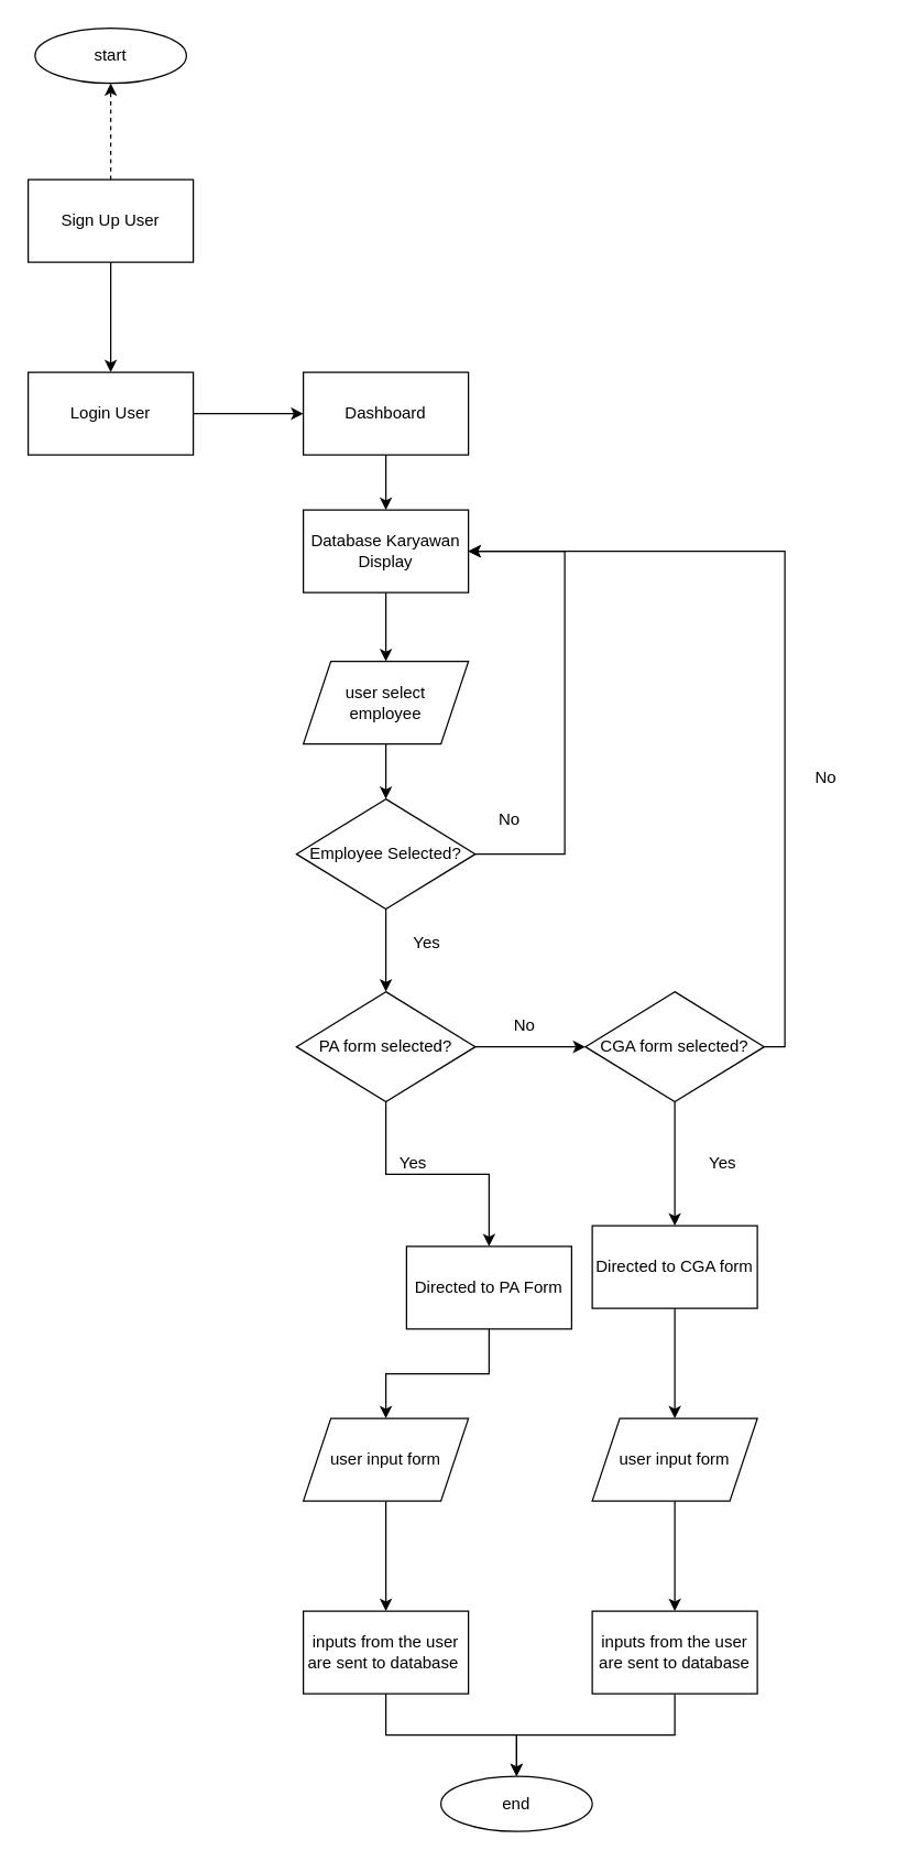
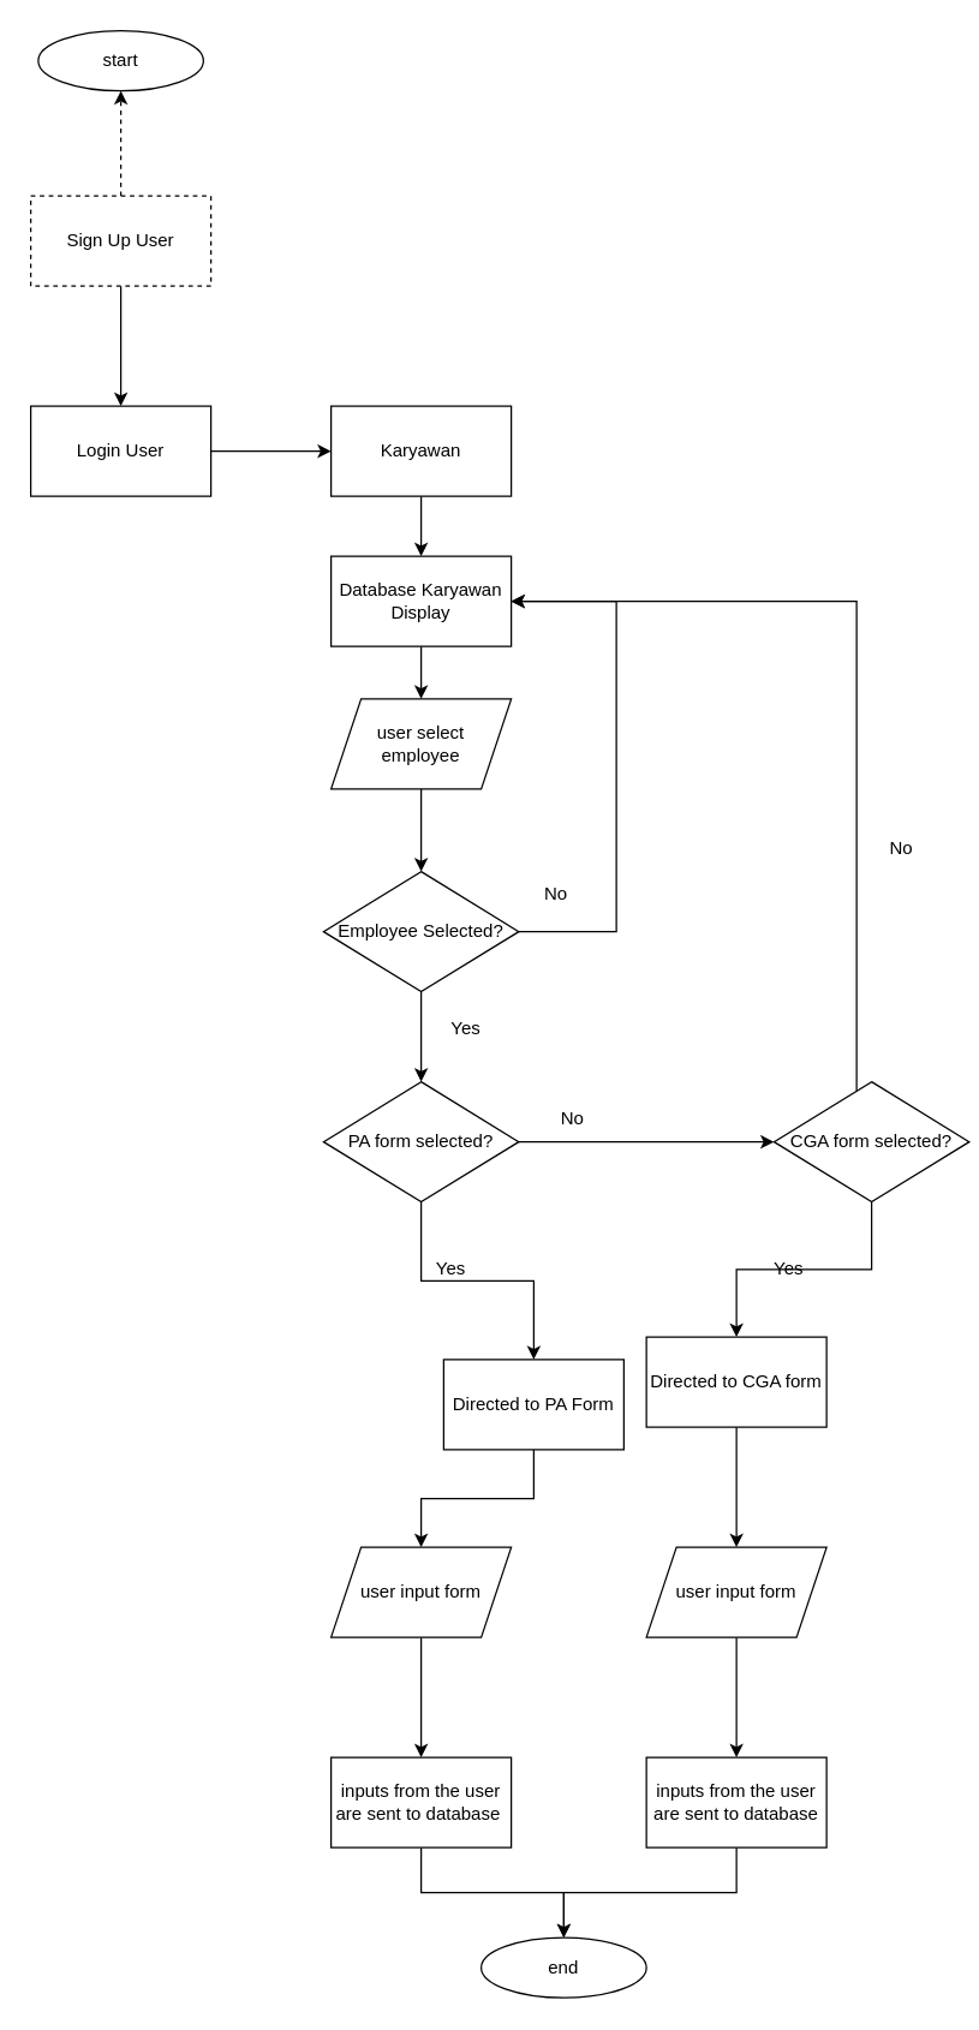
  <mxCell id="0" />
  <mxCell id="1" parent="0" />
  <mxCell id="2" value="" style="edgeStyle=orthogonalEdgeStyle;rounded=0;orthogonalLoop=1;jettySize=auto;html=1;" edge="1" parent="1" source="4" target="6"><mxGeometry relative="1" as="geometry" /></mxCell>
  <mxCell id="3" value="" style="edgeStyle=orthogonalEdgeStyle;rounded=0;orthogonalLoop=1;jettySize=auto;html=1;dashed=1;" edge="1" parent="1" source="4" target="32"><mxGeometry relative="1" as="geometry" /></mxCell>
- <mxCell id="4" value="Sign Up User" style="rounded=0;whiteSpace=wrap;html=1;" vertex="1" parent="1"><mxGeometry x="20" y="130" width="120" height="60" as="geometry" /></mxCell>
+ <mxCell id="4" value="Sign Up User" style="rounded=0;whiteSpace=wrap;html=1;dashed=1;" vertex="1" parent="1"><mxGeometry x="20" y="130" width="120" height="60" as="geometry" /></mxCell>
  <mxCell id="5" value="" style="edgeStyle=orthogonalEdgeStyle;rounded=0;orthogonalLoop=1;jettySize=auto;html=1;" edge="1" parent="1" source="6" target="8"><mxGeometry relative="1" as="geometry" /></mxCell>
  <mxCell id="6" value="Login User" style="rounded=0;whiteSpace=wrap;html=1;" vertex="1" parent="1"><mxGeometry x="20" y="270" width="120" height="60" as="geometry" /></mxCell>
  <mxCell id="7" value="" style="edgeStyle=orthogonalEdgeStyle;rounded=0;orthogonalLoop=1;jettySize=auto;html=1;" edge="1" parent="1" source="8" target="10"><mxGeometry relative="1" as="geometry" /></mxCell>
- <mxCell id="8" value="Dashboard" style="rounded=0;whiteSpace=wrap;html=1;" vertex="1" parent="1"><mxGeometry x="220" y="270" width="120" height="60" as="geometry" /></mxCell>
+ <mxCell id="8" value="Karyawan" style="rounded=0;whiteSpace=wrap;html=1;" vertex="1" parent="1"><mxGeometry x="220" y="270" width="120" height="60" as="geometry" /></mxCell>
  <mxCell id="9" value="" style="edgeStyle=orthogonalEdgeStyle;rounded=0;orthogonalLoop=1;jettySize=auto;html=1;" edge="1" parent="1" source="10" target="35"><mxGeometry relative="1" as="geometry" /></mxCell>
  <mxCell id="10" value="Database Karyawan Display" style="rounded=0;whiteSpace=wrap;html=1;" vertex="1" parent="1"><mxGeometry x="220" y="370" width="120" height="60" as="geometry" /></mxCell>
  <mxCell id="11" value="" style="edgeStyle=orthogonalEdgeStyle;rounded=0;orthogonalLoop=1;jettySize=auto;html=1;" edge="1" parent="1" source="13" target="16"><mxGeometry relative="1" as="geometry" /></mxCell>
  <mxCell id="12" style="edgeStyle=orthogonalEdgeStyle;rounded=0;orthogonalLoop=1;jettySize=auto;html=1;entryX=1;entryY=0.5;entryDx=0;entryDy=0;" edge="1" parent="1" source="13" target="10"><mxGeometry relative="1" as="geometry"><Array as="points"><mxPoint x="410" y="620" /><mxPoint x="410" y="400" /></Array></mxGeometry></mxCell>
  <mxCell id="13" value="Employee Selected?" style="rhombus;whiteSpace=wrap;html=1;rounded=0;" vertex="1" parent="1"><mxGeometry x="215" y="580" width="130" height="80" as="geometry" /></mxCell>
  <mxCell id="14" value="" style="edgeStyle=orthogonalEdgeStyle;rounded=0;orthogonalLoop=1;jettySize=auto;html=1;" edge="1" parent="1" source="16" target="19"><mxGeometry relative="1" as="geometry" /></mxCell>
  <mxCell id="15" value="" style="edgeStyle=orthogonalEdgeStyle;rounded=0;orthogonalLoop=1;jettySize=auto;html=1;" edge="1" parent="1" source="16" target="21"><mxGeometry relative="1" as="geometry" /></mxCell>
  <mxCell id="16" value="PA form selected?" style="rhombus;whiteSpace=wrap;html=1;rounded=0;" vertex="1" parent="1"><mxGeometry x="215" y="720" width="130" height="80" as="geometry" /></mxCell>
  <mxCell id="17" value="" style="edgeStyle=orthogonalEdgeStyle;rounded=0;orthogonalLoop=1;jettySize=auto;html=1;" edge="1" parent="1" source="19" target="23"><mxGeometry relative="1" as="geometry" /></mxCell>
  <mxCell id="18" style="edgeStyle=orthogonalEdgeStyle;rounded=0;orthogonalLoop=1;jettySize=auto;html=1;entryX=1;entryY=0.5;entryDx=0;entryDy=0;" edge="1" parent="1" source="19" target="10"><mxGeometry relative="1" as="geometry"><Array as="points"><mxPoint x="570" y="760" /><mxPoint x="570" y="400" /></Array></mxGeometry></mxCell>
- <mxCell id="19" value="CGA form selected?" style="rhombus;whiteSpace=wrap;html=1;rounded=0;" vertex="1" parent="1"><mxGeometry x="425" y="720" width="130" height="80" as="geometry" /></mxCell>
+ <mxCell id="19" value="CGA form selected?" style="rhombus;whiteSpace=wrap;html=1;rounded=0;" vertex="1" parent="1"><mxGeometry x="515" y="720" width="130" height="80" as="geometry" /></mxCell>
  <mxCell id="20" value="" style="edgeStyle=orthogonalEdgeStyle;rounded=0;orthogonalLoop=1;jettySize=auto;html=1;" edge="1" parent="1" source="21" target="25"><mxGeometry relative="1" as="geometry" /></mxCell>
  <mxCell id="21" value="Directed to PA Form" style="whiteSpace=wrap;html=1;rounded=0;" vertex="1" parent="1"><mxGeometry x="295" y="905" width="120" height="60" as="geometry" /></mxCell>
  <mxCell id="22" value="" style="edgeStyle=orthogonalEdgeStyle;rounded=0;orthogonalLoop=1;jettySize=auto;html=1;" edge="1" parent="1" source="23" target="27"><mxGeometry relative="1" as="geometry" /></mxCell>
  <mxCell id="23" value="Directed to CGA form" style="whiteSpace=wrap;html=1;rounded=0;" vertex="1" parent="1"><mxGeometry x="430" y="890" width="120" height="60" as="geometry" /></mxCell>
  <mxCell id="24" value="" style="edgeStyle=orthogonalEdgeStyle;rounded=0;orthogonalLoop=1;jettySize=auto;html=1;" edge="1" parent="1" source="25" target="29"><mxGeometry relative="1" as="geometry" /></mxCell>
  <mxCell id="25" value="user input form" style="shape=parallelogram;perimeter=parallelogramPerimeter;whiteSpace=wrap;html=1;fixedSize=1;rounded=0;" vertex="1" parent="1"><mxGeometry x="220" y="1030" width="120" height="60" as="geometry" /></mxCell>
  <mxCell id="26" value="" style="edgeStyle=orthogonalEdgeStyle;rounded=0;orthogonalLoop=1;jettySize=auto;html=1;" edge="1" parent="1" source="27" target="31"><mxGeometry relative="1" as="geometry" /></mxCell>
  <mxCell id="27" value="user input form" style="shape=parallelogram;perimeter=parallelogramPerimeter;whiteSpace=wrap;html=1;fixedSize=1;rounded=0;" vertex="1" parent="1"><mxGeometry x="430" y="1030" width="120" height="60" as="geometry" /></mxCell>
  <mxCell id="28" style="edgeStyle=orthogonalEdgeStyle;rounded=0;orthogonalLoop=1;jettySize=auto;html=1;" edge="1" parent="1" source="29" target="33"><mxGeometry relative="1" as="geometry" /></mxCell>
  <mxCell id="29" value="inputs from the user are sent to database&amp;nbsp;" style="whiteSpace=wrap;html=1;rounded=0;" vertex="1" parent="1"><mxGeometry x="220" y="1170" width="120" height="60" as="geometry" /></mxCell>
  <mxCell id="30" style="edgeStyle=orthogonalEdgeStyle;rounded=0;orthogonalLoop=1;jettySize=auto;html=1;entryX=0.5;entryY=0;entryDx=0;entryDy=0;" edge="1" parent="1" source="31" target="33"><mxGeometry relative="1" as="geometry" /></mxCell>
  <mxCell id="31" value="inputs from the user are sent to database" style="whiteSpace=wrap;html=1;rounded=0;" vertex="1" parent="1"><mxGeometry x="430" y="1170" width="120" height="60" as="geometry" /></mxCell>
  <mxCell id="32" value="start" style="ellipse;whiteSpace=wrap;html=1;rounded=0;" vertex="1" parent="1"><mxGeometry x="25" y="20" width="110" height="40" as="geometry" /></mxCell>
  <mxCell id="33" value="end" style="ellipse;whiteSpace=wrap;html=1;rounded=0;" vertex="1" parent="1"><mxGeometry x="320" y="1290" width="110" height="40" as="geometry" /></mxCell>
  <mxCell id="34" value="" style="edgeStyle=orthogonalEdgeStyle;rounded=0;orthogonalLoop=1;jettySize=auto;html=1;" edge="1" parent="1" source="35" target="13"><mxGeometry relative="1" as="geometry" /></mxCell>
- <mxCell id="35" value="user select &lt;br&gt;employee" style="shape=parallelogram;perimeter=parallelogramPerimeter;whiteSpace=wrap;html=1;fixedSize=1;rounded=0;" vertex="1" parent="1"><mxGeometry x="220" y="480" width="120" height="60" as="geometry" /></mxCell>
+ <mxCell id="35" value="user select &lt;br&gt;employee" style="shape=parallelogram;perimeter=parallelogramPerimeter;whiteSpace=wrap;html=1;fixedSize=1;rounded=0;" vertex="1" parent="1"><mxGeometry x="220" y="465" width="120" height="60" as="geometry" /></mxCell>
  <mxCell id="36" value="No" style="text;html=1;strokeColor=none;fillColor=none;align=center;verticalAlign=middle;whiteSpace=wrap;rounded=0;" vertex="1" parent="1"><mxGeometry x="340" y="580" width="60" height="30" as="geometry" /></mxCell>
  <mxCell id="37" value="Yes" style="text;html=1;strokeColor=none;fillColor=none;align=center;verticalAlign=middle;whiteSpace=wrap;rounded=0;" vertex="1" parent="1"><mxGeometry x="280" y="670" width="60" height="30" as="geometry" /></mxCell>
  <mxCell id="38" value="Yes" style="text;html=1;strokeColor=none;fillColor=none;align=center;verticalAlign=middle;whiteSpace=wrap;rounded=0;" vertex="1" parent="1"><mxGeometry x="270" y="830" width="60" height="30" as="geometry" /></mxCell>
  <mxCell id="39" value="No" style="text;html=1;strokeColor=none;fillColor=none;align=center;verticalAlign=middle;whiteSpace=wrap;rounded=0;" vertex="1" parent="1"><mxGeometry x="351" y="730" width="60" height="30" as="geometry" /></mxCell>
  <mxCell id="40" value="Yes" style="text;html=1;strokeColor=none;fillColor=none;align=center;verticalAlign=middle;whiteSpace=wrap;rounded=0;" vertex="1" parent="1"><mxGeometry x="495" y="830" width="60" height="30" as="geometry" /></mxCell>
  <mxCell id="41" value="No" style="text;html=1;strokeColor=none;fillColor=none;align=center;verticalAlign=middle;whiteSpace=wrap;rounded=0;" vertex="1" parent="1"><mxGeometry x="570" y="550" width="60" height="30" as="geometry" /></mxCell>
